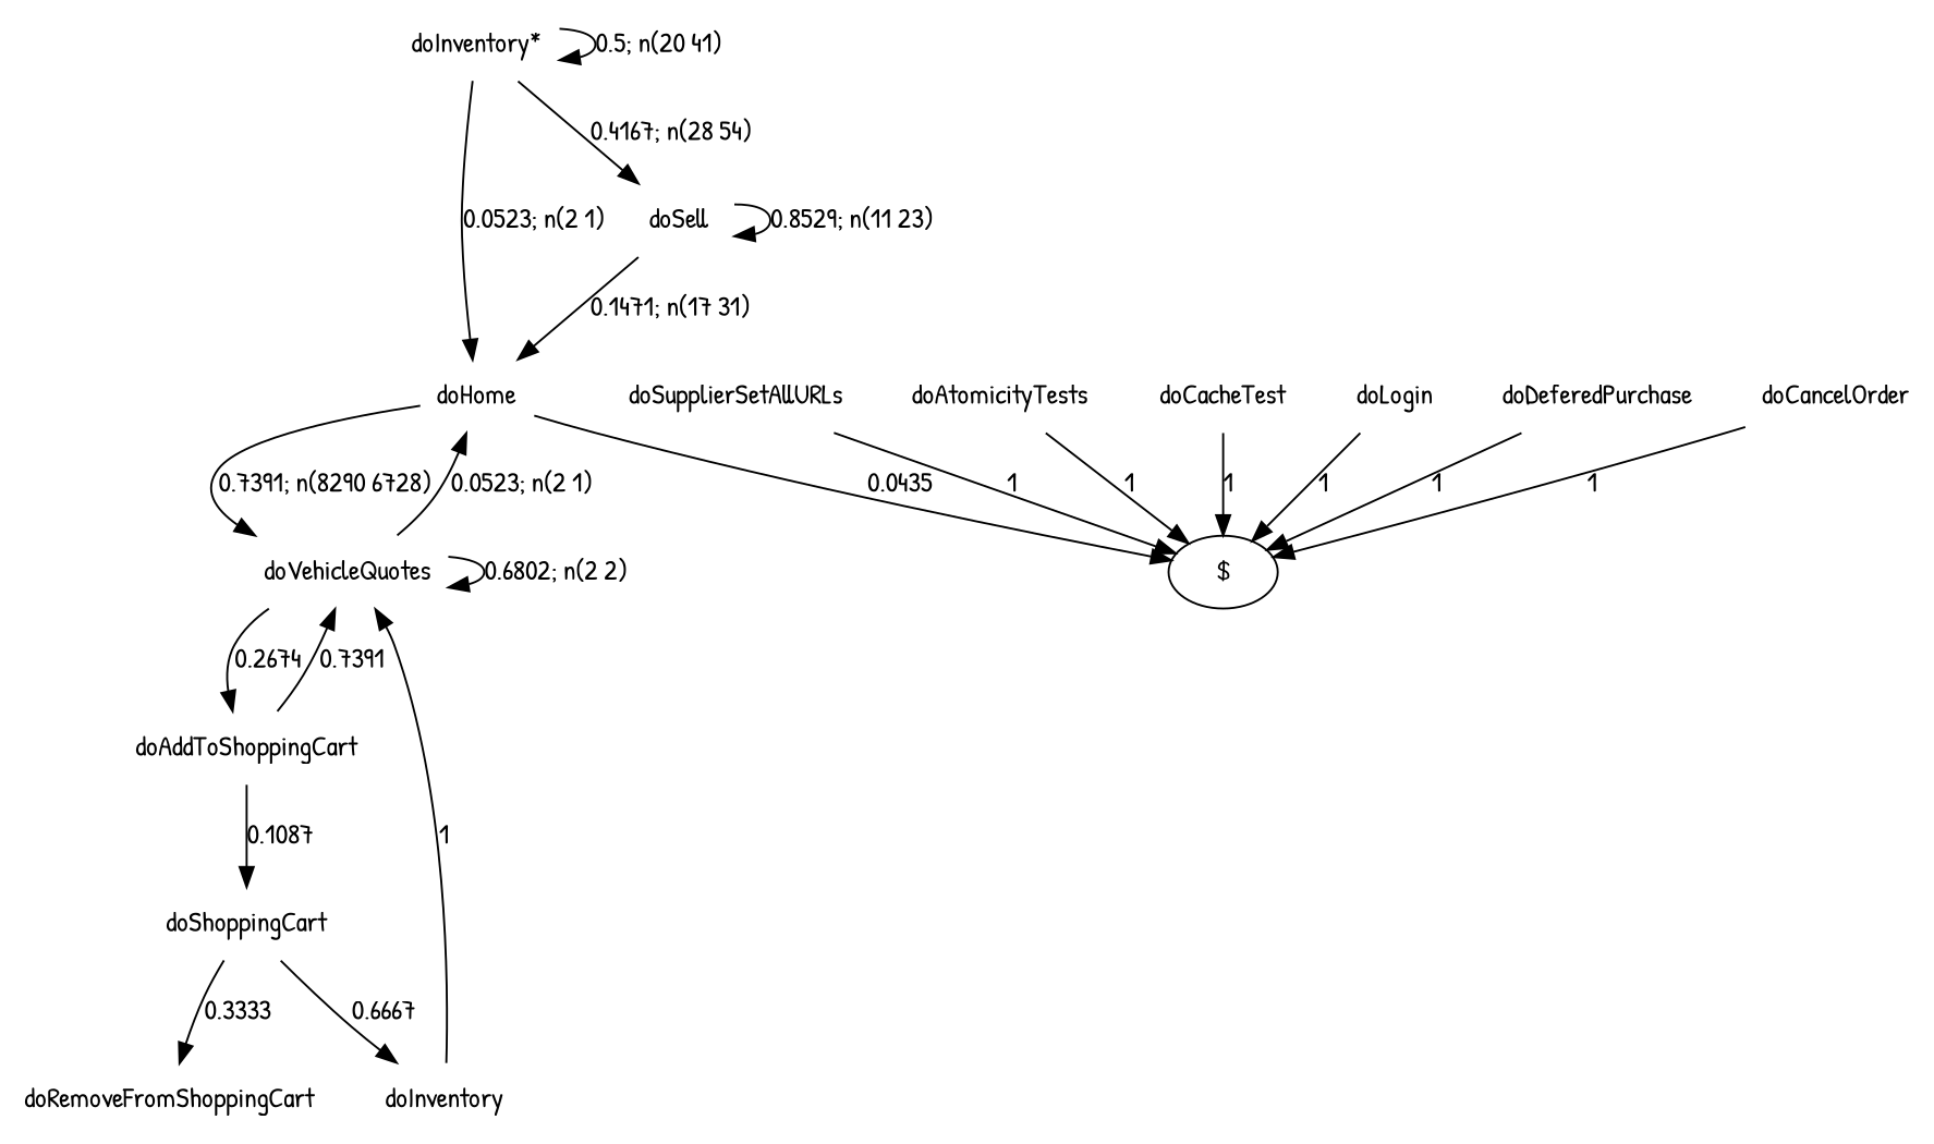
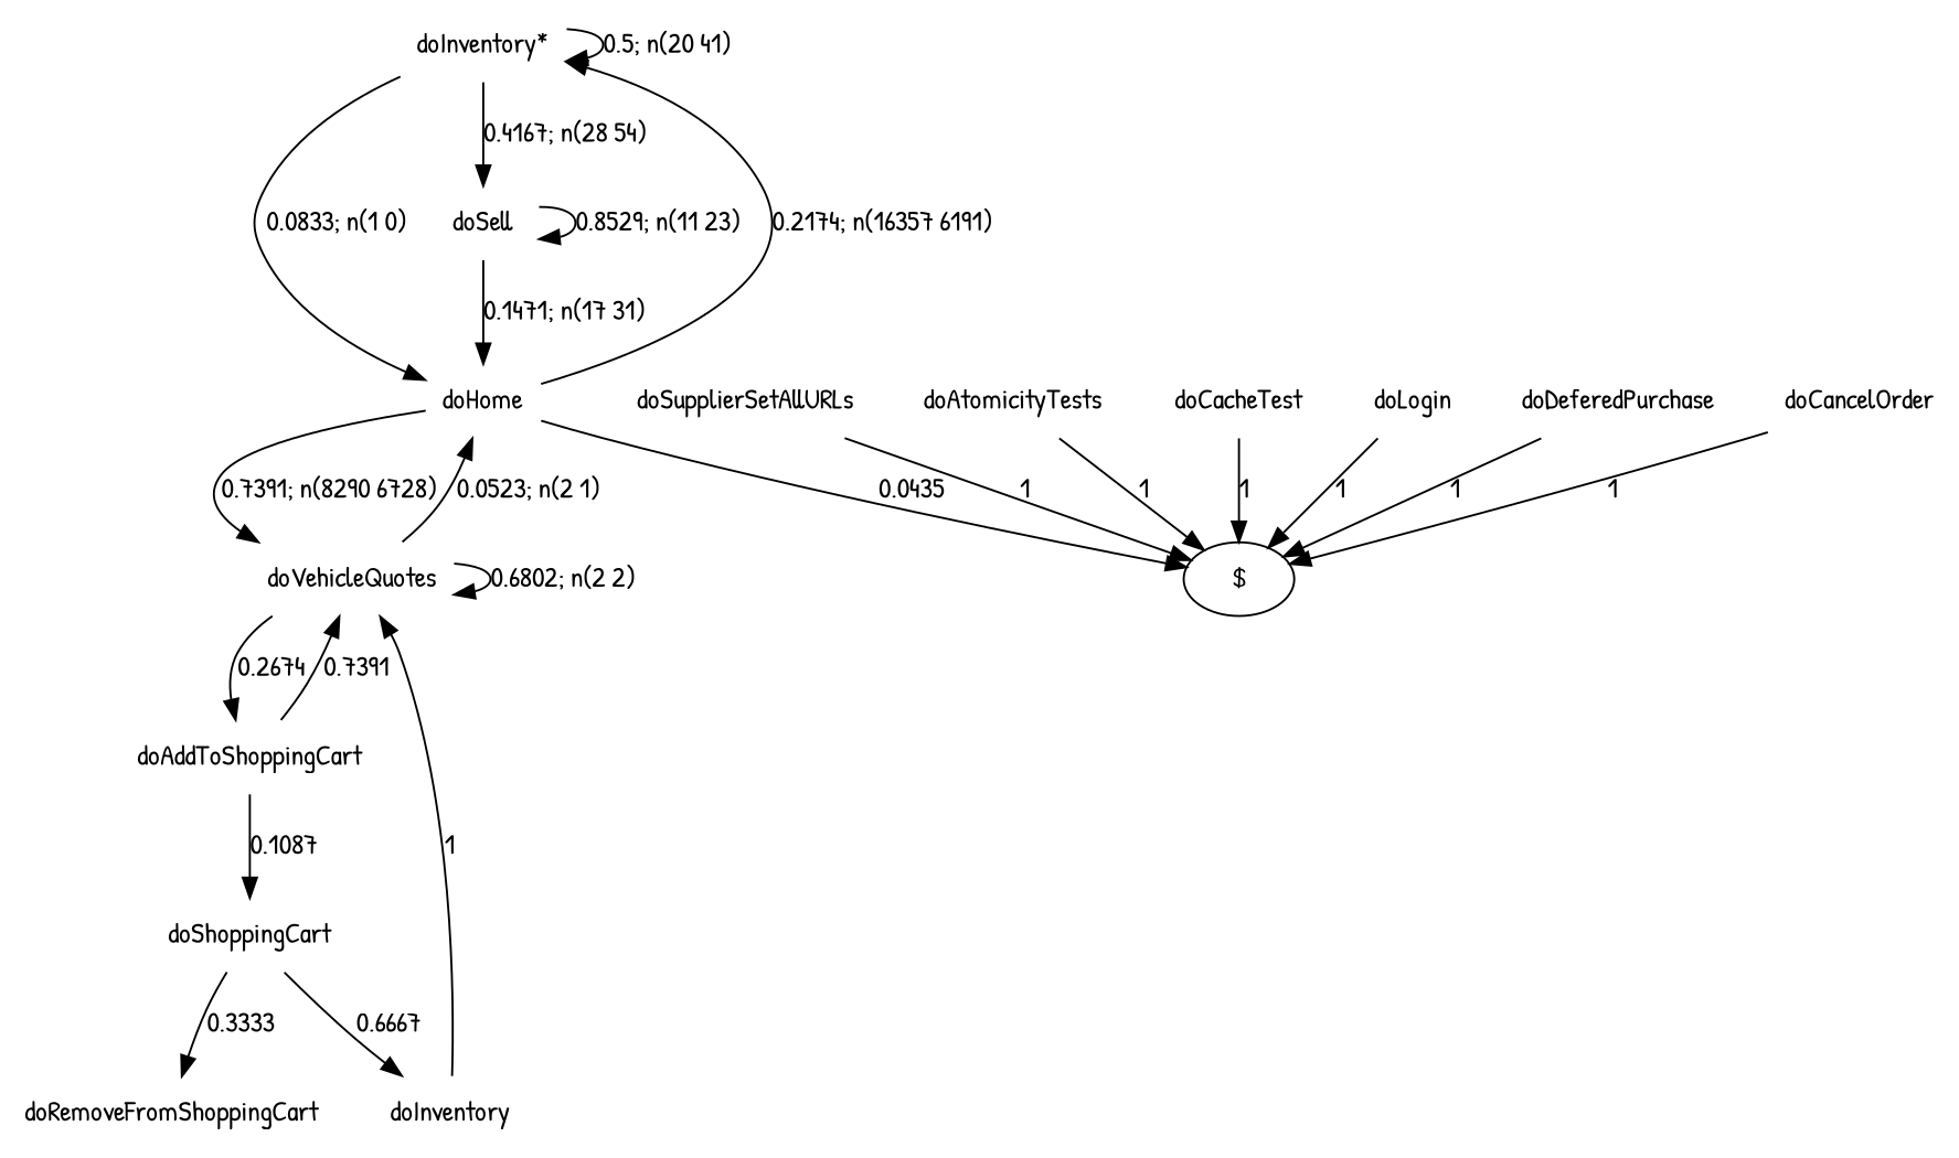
  digraph {
    fontname="Patrick Hand"
    node [fontname="Patrick Hand" shape=none]
    edge [fontname="Patrick Hand" style=solid]
    n1 [label="doInventory*"]
    n2 [label=doHome]
    n3 [label=doSell]
    "$" [shape=""]
    n5 [label=doVehicleQuotes]
    n6 [label=doSupplierSetAllURLs]
    n7 [label=doAtomicityTests]
    n8 [label=doCacheTest]
    n9 [label=doLogin]
    n10 [label=doAddToShoppingCart]
    n11 [label=doShoppingCart]
    n12 [label=doInventory]
    n13 [label=doRemoveFromShoppingCart]
    n14 [label=doDeferedPurchase]
    n15 [label=doCancelOrder]
    n1 -> n1 [label="0.5; n(20 41)"]
-   n1 -> n2 [label="0.0523; n(2 1)"]
+   n1 -> n2 [label="0.0833; n(1 0)"]
    n1 -> n3 [label="0.4167; n(28 54)"]
+   n2 -> n1 [label="0.2174; n(16357 6191)"]
    n2 -> "$" [label=0.0435]
    n2 -> n5 [label="0.7391; n(8290 6728)"]
    n3 -> n2 [label="0.1471; n(17 31)"]
    n3 -> n3 [label="0.8529; n(11 23)"]
    n5 -> n2 [label="0.0523; n(2 1)"]
    n5 -> n5 [label="0.6802; n(2 2)"]
    n5 -> n10 [label=0.2674]
    n6 -> "$" [label=1]
    n7 -> "$" [label=1]
    n8 -> "$" [label=1]
    n9 -> "$" [label=1]
    n10 -> n5 [label=0.7391]
    n10 -> n11 [label=0.1087]
    n11 -> n12 [label=0.6667]
    n11 -> n13 [label=0.3333]
    n12 -> n5 [label=1]
    n14 -> "$" [label=1]
    n15 -> "$" [label=1]
  }
